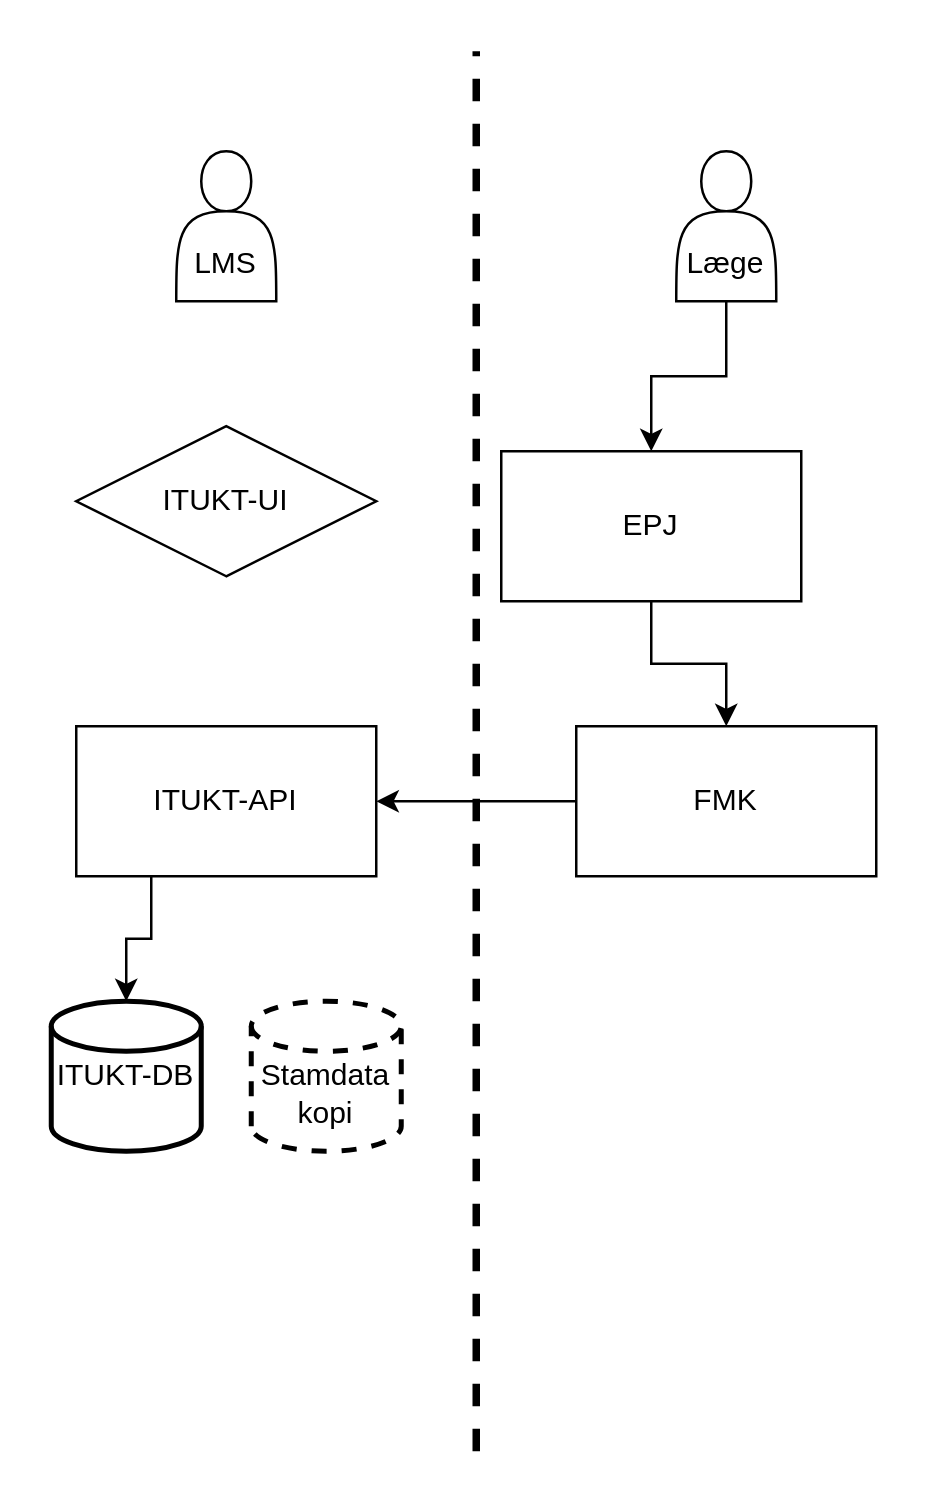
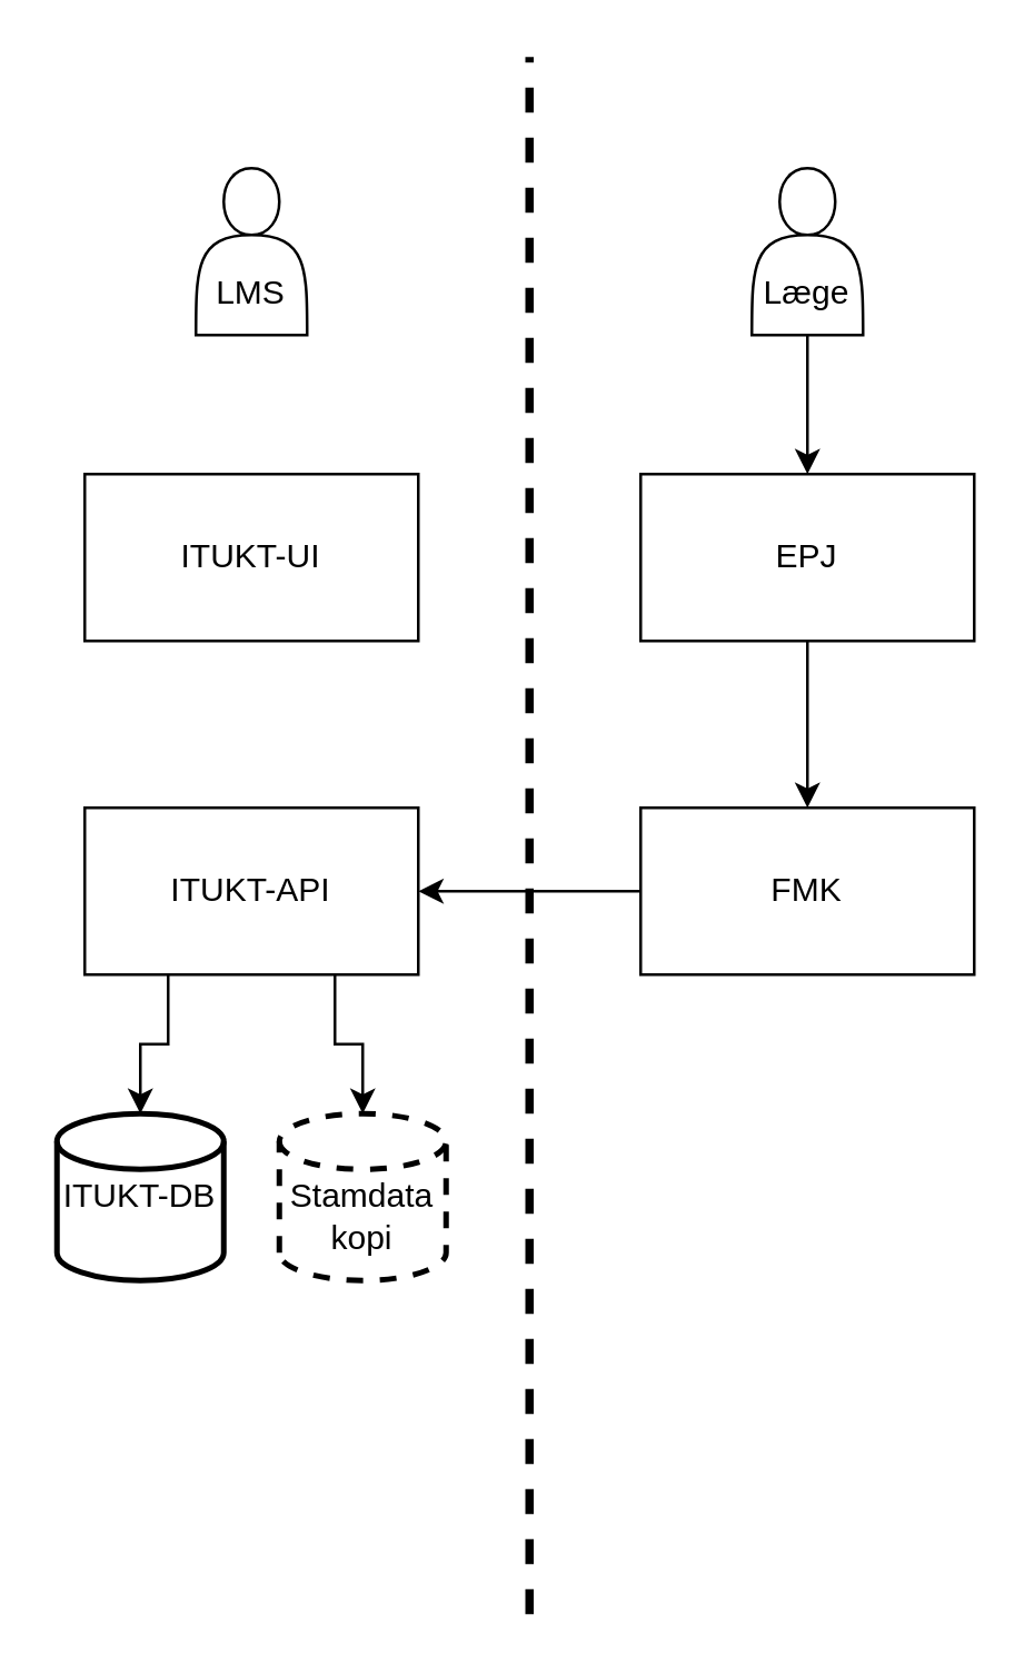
  <mxCell id="0" />
  <mxCell id="1" parent="0" />
- <mxCell id="2" value="ITUKT-UI" style="rhombus;whiteSpace=wrap;html=1;flipH=1;flipV=1;" vertex="1" parent="1"><mxGeometry x="30" y="170" width="120" height="60" as="geometry" /></mxCell>
+ <mxCell id="2" value="ITUKT-UI" style="rounded=0;whiteSpace=wrap;html=1;flipH=1;flipV=1;" vertex="1" parent="1"><mxGeometry x="30" y="170" width="120" height="60" as="geometry" /></mxCell>
  <mxCell id="3" value="ITUKT-API" style="rounded=0;whiteSpace=wrap;html=1;" vertex="1" parent="1"><mxGeometry x="30" y="290" width="120" height="60" as="geometry" /></mxCell>
  <mxCell id="4" value="ITUKT-DB" style="strokeWidth=2;html=1;shape=mxgraph.flowchart.database;whiteSpace=wrap;" vertex="1" parent="1"><mxGeometry x="20" y="400" width="60" height="60" as="geometry" /></mxCell>
  <mxCell id="5" style="edgeStyle=orthogonalEdgeStyle;rounded=0;orthogonalLoop=1;jettySize=auto;html=1;exitX=0;exitY=0.5;exitDx=0;exitDy=0;entryX=1;entryY=0.5;entryDx=0;entryDy=0;" edge="1" parent="1" source="6" target="3"><mxGeometry relative="1" as="geometry" /></mxCell>
  <mxCell id="6" value="FMK" style="rounded=0;whiteSpace=wrap;html=1;" vertex="1" parent="1"><mxGeometry x="230" y="290" width="120" height="60" as="geometry" /></mxCell>
  <mxCell id="7" style="edgeStyle=orthogonalEdgeStyle;rounded=0;orthogonalLoop=1;jettySize=auto;html=1;exitX=0.5;exitY=1;exitDx=0;exitDy=0;entryX=0.5;entryY=0;entryDx=0;entryDy=0;" edge="1" parent="1" source="8" target="6"><mxGeometry relative="1" as="geometry" /></mxCell>
- <mxCell id="8" value="EPJ" style="rounded=0;whiteSpace=wrap;html=1;flipH=1;flipV=1;" vertex="1" parent="1"><mxGeometry x="200" y="180" width="120" height="60" as="geometry" /></mxCell>
+ <mxCell id="8" value="EPJ" style="rounded=0;whiteSpace=wrap;html=1;flipH=1;flipV=1;" vertex="1" parent="1"><mxGeometry x="230" y="170" width="120" height="60" as="geometry" /></mxCell>
  <mxCell id="9" style="edgeStyle=orthogonalEdgeStyle;rounded=0;orthogonalLoop=1;jettySize=auto;html=1;exitX=0.5;exitY=1;exitDx=0;exitDy=0;entryX=0.5;entryY=0;entryDx=0;entryDy=0;" edge="1" parent="1" source="10" target="8"><mxGeometry relative="1" as="geometry" /></mxCell>
  <mxCell id="10" value="&lt;div&gt;&lt;br&gt;&lt;/div&gt;&lt;div&gt;&lt;br&gt;&lt;/div&gt;Læge" style="shape=actor;whiteSpace=wrap;html=1;" vertex="1" parent="1"><mxGeometry x="270" y="60" width="40" height="60" as="geometry" /></mxCell>
  <mxCell id="11" value="&lt;div&gt;&lt;br&gt;&lt;/div&gt;&lt;div&gt;&lt;br&gt;&lt;/div&gt;&lt;div&gt;LMS&lt;/div&gt;" style="shape=actor;whiteSpace=wrap;html=1;" vertex="1" parent="1"><mxGeometry x="70" y="60" width="40" height="60" as="geometry" /></mxCell>
  <mxCell id="12" style="edgeStyle=orthogonalEdgeStyle;rounded=0;orthogonalLoop=1;jettySize=auto;html=1;exitX=0.25;exitY=1;exitDx=0;exitDy=0;entryX=0.5;entryY=0;entryDx=0;entryDy=0;entryPerimeter=0;" edge="1" parent="1" source="3" target="4"><mxGeometry relative="1" as="geometry" /></mxCell>
  <mxCell id="13" value="" style="endArrow=none;dashed=1;html=1;strokeWidth=3;rounded=0;" edge="1" parent="1"><mxGeometry width="50" height="50" relative="1" as="geometry"><mxPoint x="190" y="580" as="sourcePoint" /><mxPoint x="190" y="20" as="targetPoint" /></mxGeometry></mxCell>
  <mxCell id="14" value="&lt;div&gt;&lt;br&gt;&lt;/div&gt;Stamdata&lt;div&gt;kopi&lt;/div&gt;" style="strokeWidth=2;html=1;shape=mxgraph.flowchart.database;whiteSpace=wrap;dashed=1;" vertex="1" parent="1"><mxGeometry x="100" y="400" width="60" height="60" as="geometry" /></mxCell>
+ <mxCell id="15" style="edgeStyle=orthogonalEdgeStyle;rounded=0;orthogonalLoop=1;jettySize=auto;html=1;exitX=0.75;exitY=1;exitDx=0;exitDy=0;entryX=0.5;entryY=0;entryDx=0;entryDy=0;entryPerimeter=0;" edge="1" parent="1" source="3" target="14"><mxGeometry relative="1" as="geometry" /></mxCell>
